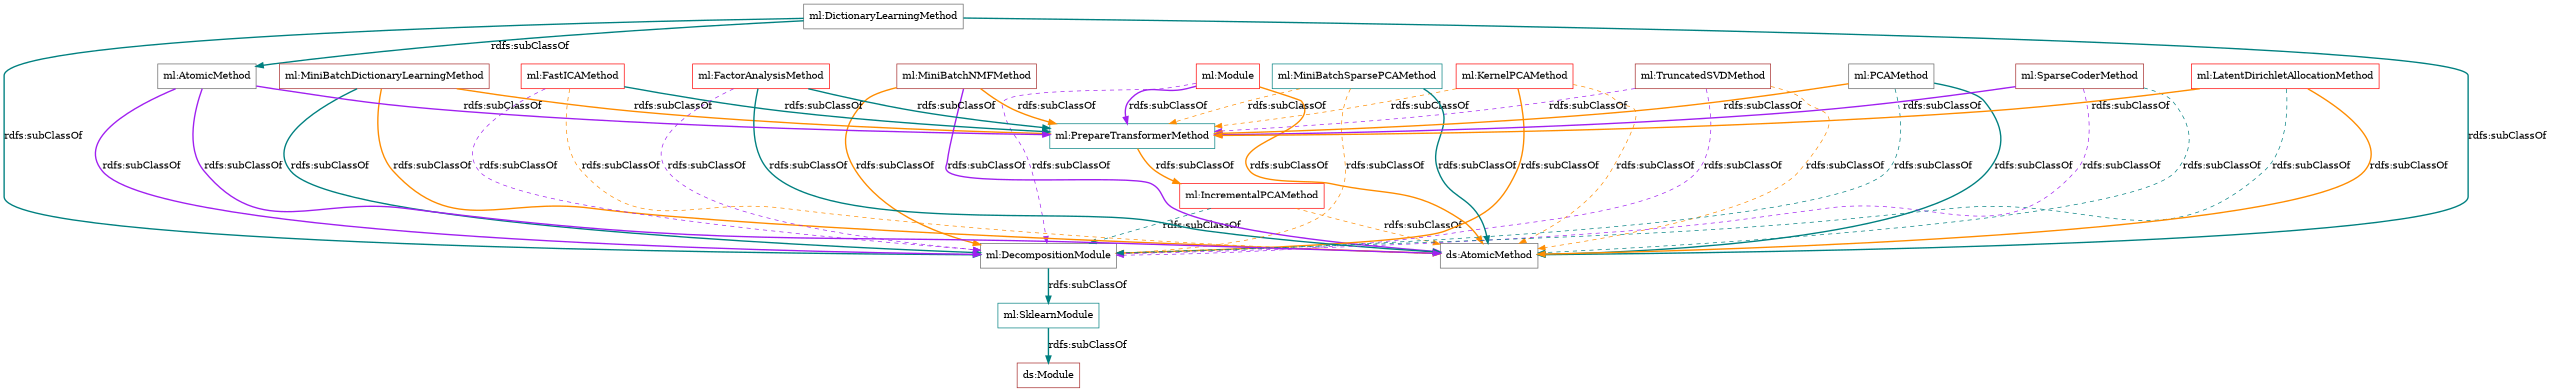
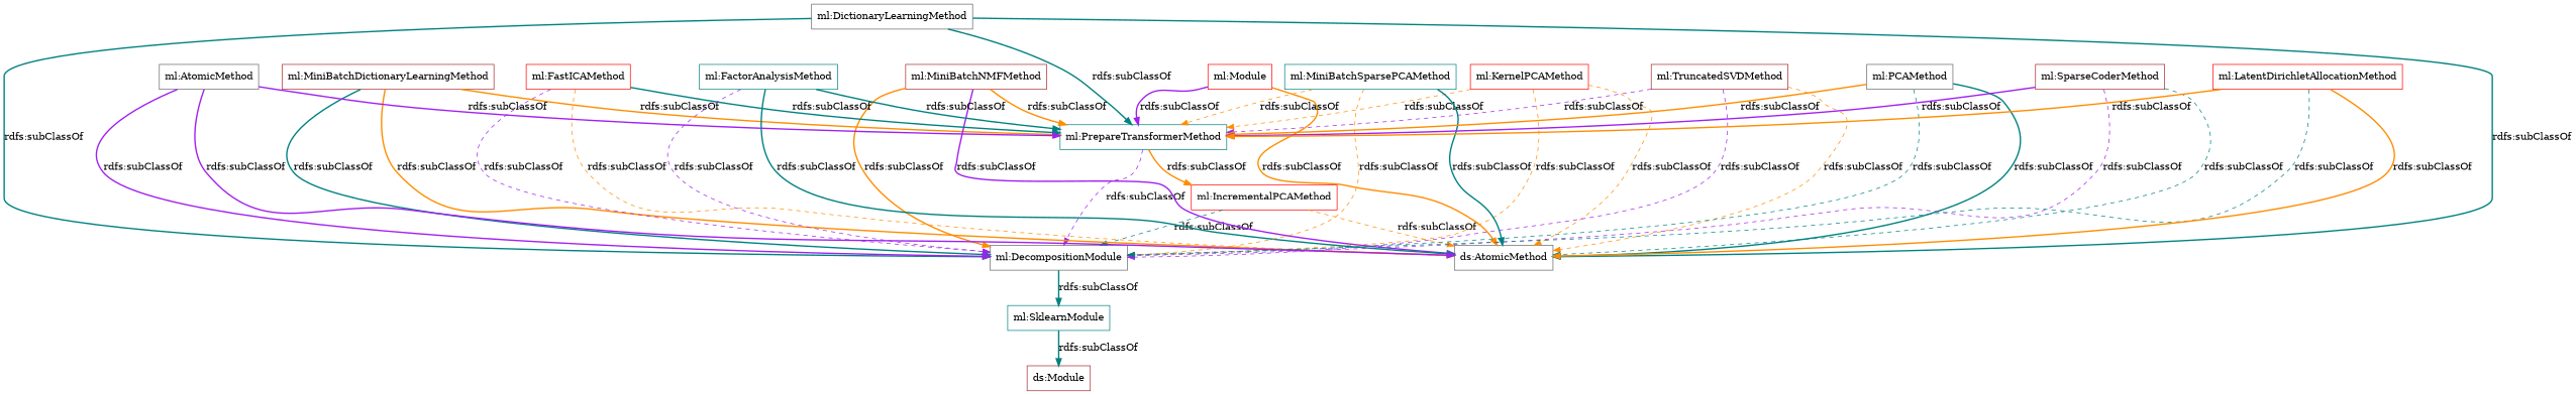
  digraph {
    rankdir=TB
    node [color=red shape=rectangle]
    edge [color=darkorange style=bold]
    "ml:DictionaryLearningMethod" [color=gray40]
    "ml:DecompositionModule" [color=gray40]
    "ml:PrepareTransformerMethod" [color=teal]
    "ds:AtomicMethod" [color=gray40]
    "ml:SklearnModule" [color=teal]
    "ml:IncrementalPCAMethod"
    n7 [label="ml:Module"]
    "ml:MiniBatchDictionaryLearningMethod" [color=brown]
    "ml:MiniBatchNMFMethod" [color=brown]
    "ml:KernelPCAMethod"
    "ml:TruncatedSVDMethod" [color=brown]
    "ml:FastICAMethod"
-   "ml:FactorAnalysisMethod"
+   "ml:FactorAnalysisMethod" [color=teal]
    "ds:Module" [color=brown]
    "ml:MiniBatchSparsePCAMethod" [color=teal]
    "ml:PCAMethod" [color=gray40]
    "ml:SparseCoderMethod" [color=brown]
    n18 [color=gray40 label="ml:AtomicMethod"]
    "ml:LatentDirichletAllocationMethod"
    "ml:DictionaryLearningMethod" -> "ml:DecompositionModule" [color=teal label="rdfs:subClassOf"]
-   "ml:DictionaryLearningMethod" -> n18 [color=teal label="rdfs:subClassOf"]
+   "ml:DictionaryLearningMethod" -> "ml:PrepareTransformerMethod" [color=teal label="rdfs:subClassOf"]
    "ml:DictionaryLearningMethod" -> "ds:AtomicMethod" [color=teal label="rdfs:subClassOf"]
    "ml:DecompositionModule" -> "ml:SklearnModule" [color=teal label="rdfs:subClassOf"]
    "ml:PrepareTransformerMethod" -> "ml:IncrementalPCAMethod" [label="rdfs:subClassOf"]
    "ml:SklearnModule" -> "ds:Module" [color=teal label="rdfs:subClassOf"]
    "ml:IncrementalPCAMethod" -> "ml:DecompositionModule" [color=teal label="rdfs:subClassOf" style=dashed]
    "ml:IncrementalPCAMethod" -> "ds:AtomicMethod" [label="rdfs:subClassOf" style=dashed]
-   n7 -> "ml:DecompositionModule" [color=purple label="rdfs:subClassOf" style=dashed]
+   "ml:PrepareTransformerMethod" -> "ml:DecompositionModule" [color=purple label="rdfs:subClassOf" style=dashed]
    n7 -> "ml:PrepareTransformerMethod" [color=purple label="rdfs:subClassOf"]
    n7 -> "ds:AtomicMethod" [label="rdfs:subClassOf"]
    "ml:MiniBatchDictionaryLearningMethod" -> "ml:DecompositionModule" [color=teal label="rdfs:subClassOf"]
    "ml:MiniBatchDictionaryLearningMethod" -> "ml:PrepareTransformerMethod" [label="rdfs:subClassOf"]
    "ml:MiniBatchDictionaryLearningMethod" -> "ds:AtomicMethod" [label="rdfs:subClassOf"]
    "ml:MiniBatchNMFMethod" -> "ml:DecompositionModule" [label="rdfs:subClassOf"]
    "ml:MiniBatchNMFMethod" -> "ml:PrepareTransformerMethod" [label="rdfs:subClassOf"]
    "ml:MiniBatchNMFMethod" -> "ds:AtomicMethod" [color=purple label="rdfs:subClassOf"]
-   "ml:KernelPCAMethod" -> "ml:DecompositionModule" [label="rdfs:subClassOf"]
+   "ml:KernelPCAMethod" -> "ml:DecompositionModule" [label="rdfs:subClassOf" style=dashed]
    "ml:KernelPCAMethod" -> "ml:PrepareTransformerMethod" [label="rdfs:subClassOf" style=dashed]
    "ml:KernelPCAMethod" -> "ds:AtomicMethod" [label="rdfs:subClassOf" style=dashed]
    "ml:TruncatedSVDMethod" -> "ml:DecompositionModule" [color=purple label="rdfs:subClassOf" style=dashed]
    "ml:TruncatedSVDMethod" -> "ml:PrepareTransformerMethod" [color=purple label="rdfs:subClassOf" style=dashed]
    "ml:TruncatedSVDMethod" -> "ds:AtomicMethod" [label="rdfs:subClassOf" style=dashed]
    "ml:FastICAMethod" -> "ml:DecompositionModule" [color=purple label="rdfs:subClassOf" style=dashed]
    "ml:FastICAMethod" -> "ml:PrepareTransformerMethod" [color=teal label="rdfs:subClassOf"]
    "ml:FastICAMethod" -> "ds:AtomicMethod" [label="rdfs:subClassOf" style=dashed]
    "ml:FactorAnalysisMethod" -> "ml:DecompositionModule" [color=purple label="rdfs:subClassOf" style=dashed]
    "ml:FactorAnalysisMethod" -> "ml:PrepareTransformerMethod" [color=teal label="rdfs:subClassOf"]
    "ml:FactorAnalysisMethod" -> "ds:AtomicMethod" [color=teal label="rdfs:subClassOf"]
    "ml:MiniBatchSparsePCAMethod" -> "ml:DecompositionModule" [label="rdfs:subClassOf" style=dashed]
    "ml:MiniBatchSparsePCAMethod" -> "ml:PrepareTransformerMethod" [label="rdfs:subClassOf" style=dashed]
    "ml:MiniBatchSparsePCAMethod" -> "ds:AtomicMethod" [color=teal label="rdfs:subClassOf"]
    "ml:PCAMethod" -> "ml:DecompositionModule" [color=teal label="rdfs:subClassOf" style=dashed]
    "ml:PCAMethod" -> "ml:PrepareTransformerMethod" [label="rdfs:subClassOf"]
    "ml:PCAMethod" -> "ds:AtomicMethod" [color=teal label="rdfs:subClassOf"]
    "ml:SparseCoderMethod" -> "ml:DecompositionModule" [color=purple label="rdfs:subClassOf" style=dashed]
    "ml:SparseCoderMethod" -> "ml:PrepareTransformerMethod" [color=purple label="rdfs:subClassOf"]
    "ml:SparseCoderMethod" -> "ds:AtomicMethod" [color=teal label="rdfs:subClassOf" style=dashed]
    n18 -> "ml:DecompositionModule" [color=purple label="rdfs:subClassOf"]
    n18 -> "ml:PrepareTransformerMethod" [color=purple label="rdfs:subClassOf"]
    n18 -> "ds:AtomicMethod" [color=purple label="rdfs:subClassOf"]
    "ml:LatentDirichletAllocationMethod" -> "ml:DecompositionModule" [color=teal label="rdfs:subClassOf" style=dashed]
    "ml:LatentDirichletAllocationMethod" -> "ml:PrepareTransformerMethod" [label="rdfs:subClassOf"]
    "ml:LatentDirichletAllocationMethod" -> "ds:AtomicMethod" [label="rdfs:subClassOf"]
  }
